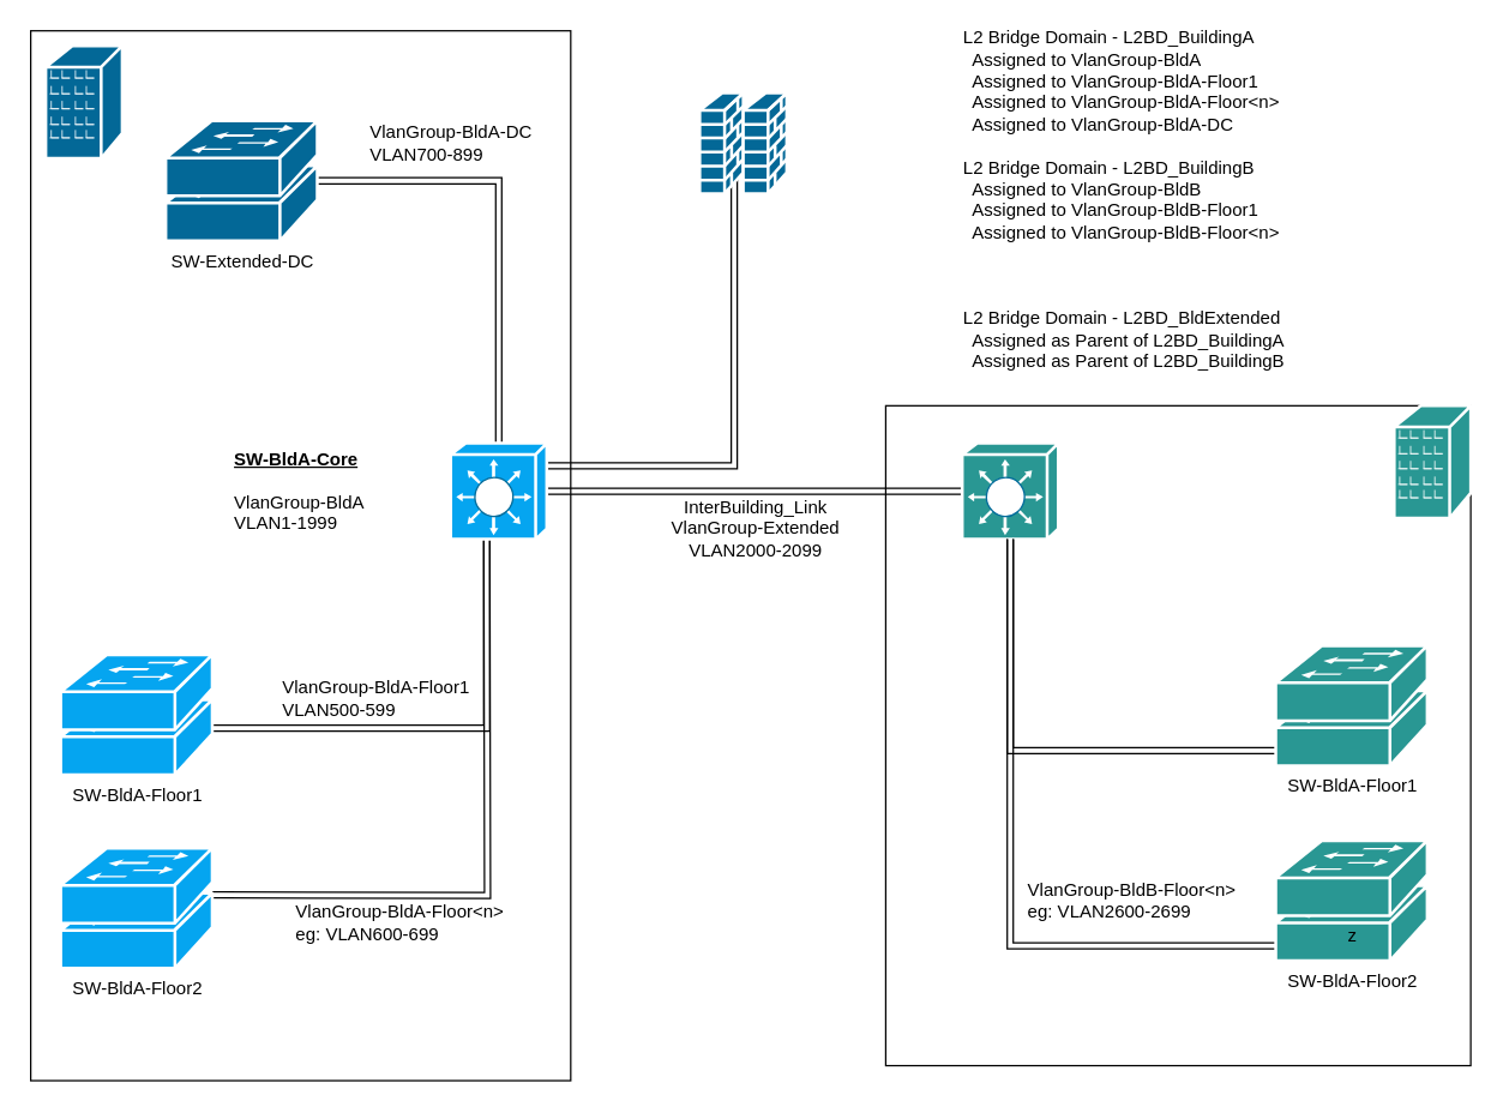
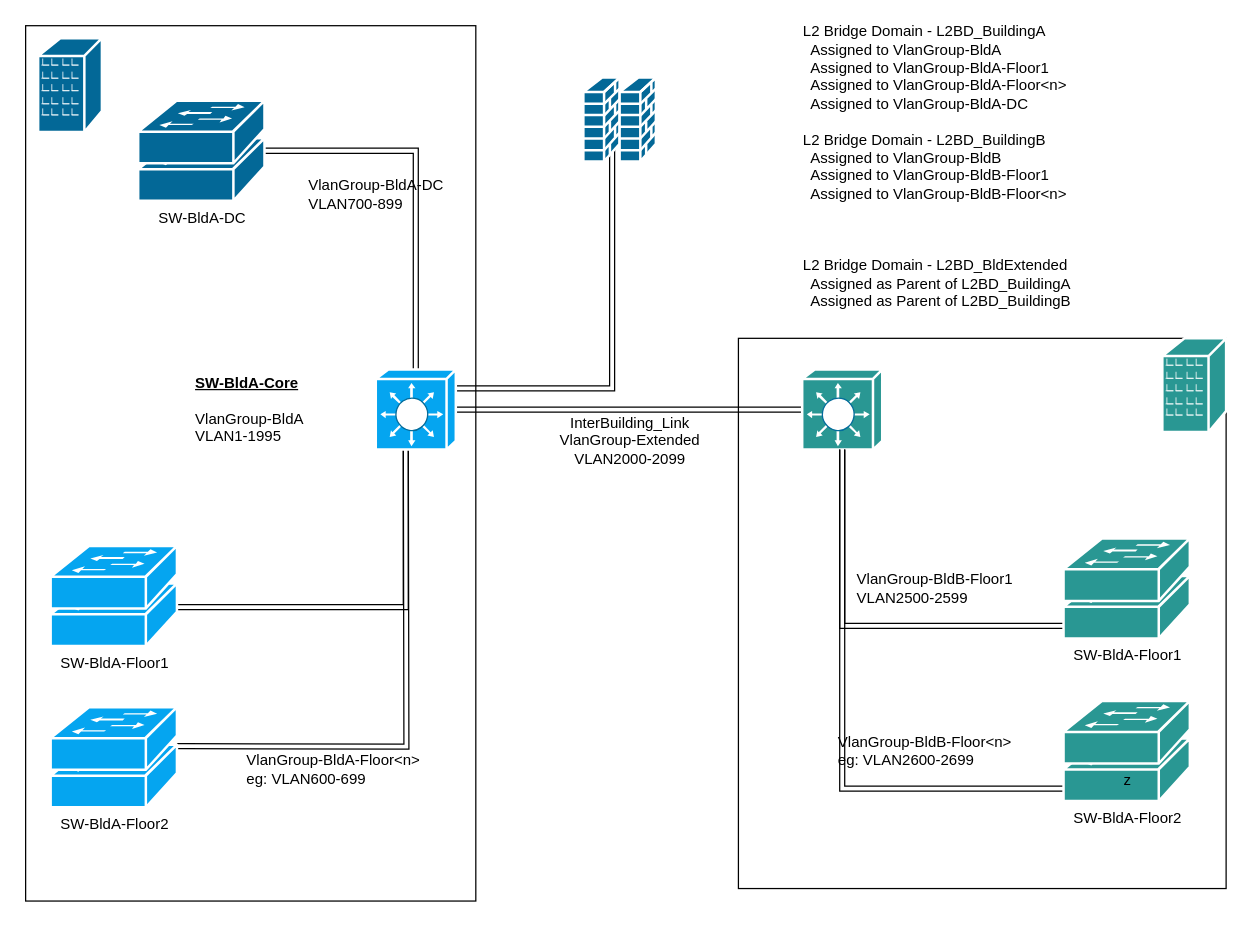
  <mxCell id="0" />
  <mxCell id="1" parent="0" />
  <mxCell id="2" value="" style="whiteSpace=wrap;html=1;shadow=0;" parent="1" vertex="1"><mxGeometry x="590" y="270" width="390" height="440" as="geometry" /></mxCell>
  <mxCell id="3" value="" style="whiteSpace=wrap;html=1;" parent="1" vertex="1"><mxGeometry x="20" y="20" width="360" height="700" as="geometry" /></mxCell>
  <mxCell id="4" style="edgeStyle=orthogonalEdgeStyle;rounded=0;orthogonalLoop=1;jettySize=auto;html=1;exitX=0.5;exitY=0.98;exitDx=0;exitDy=0;exitPerimeter=0;shape=link;" parent="1" source="7" edge="1"><mxGeometry relative="1" as="geometry"><mxPoint x="324" y="359" as="targetPoint" /><Array as="points"><mxPoint x="183" y="485" /><mxPoint x="324" y="485" /></Array></mxGeometry></mxCell>
  <mxCell id="5" value="" style="group;fillColor=#FFFFFF;" parent="1" vertex="1" connectable="0"><mxGeometry x="40" y="436" width="101" height="80" as="geometry" /></mxCell>
  <mxCell id="6" value="SW-BldA-Floor1" style="shape=mxgraph.cisco.switches.workgroup_switch;sketch=0;html=1;pointerEvents=1;dashed=0;fillColor=#05A5F0;strokeColor=#ffffff;strokeWidth=2;verticalLabelPosition=bottom;verticalAlign=top;align=center;outlineConnect=0;" parent="5" vertex="1"><mxGeometry y="30" width="101" height="50" as="geometry" /></mxCell>
  <mxCell id="7" value="" style="shape=mxgraph.cisco.switches.workgroup_switch;sketch=0;html=1;pointerEvents=1;dashed=0;fillColor=#05A5F0;strokeColor=#ffffff;strokeWidth=2;verticalLabelPosition=bottom;verticalAlign=top;align=center;outlineConnect=0;" parent="5" vertex="1"><mxGeometry width="101" height="50" as="geometry" /></mxCell>
  <mxCell id="8" style="edgeStyle=orthogonalEdgeStyle;shape=link;rounded=0;orthogonalLoop=1;jettySize=auto;html=1;exitX=0.5;exitY=0.98;exitDx=0;exitDy=0;exitPerimeter=0;" parent="1" edge="1"><mxGeometry relative="1" as="geometry"><mxPoint x="90.5" y="596" as="sourcePoint" /><mxPoint x="324" y="341" as="targetPoint" /></mxGeometry></mxCell>
  <mxCell id="9" value="" style="group;fillColor=#FFFFFF;" parent="1" vertex="1" connectable="0"><mxGeometry x="40" y="565" width="101" height="80" as="geometry" /></mxCell>
  <mxCell id="10" value="SW-BldA-Floor2" style="shape=mxgraph.cisco.switches.workgroup_switch;sketch=0;html=1;pointerEvents=1;dashed=0;fillColor=#05A5F0;strokeColor=#ffffff;strokeWidth=2;verticalLabelPosition=bottom;verticalAlign=top;align=center;outlineConnect=0;" parent="9" vertex="1"><mxGeometry y="30" width="101" height="50" as="geometry" /></mxCell>
  <mxCell id="11" value="" style="shape=mxgraph.cisco.switches.workgroup_switch;sketch=0;html=1;pointerEvents=1;dashed=0;fillColor=#05A5F0;strokeColor=#ffffff;strokeWidth=2;verticalLabelPosition=bottom;verticalAlign=top;align=center;outlineConnect=0;" parent="9" vertex="1"><mxGeometry width="101" height="50" as="geometry" /></mxCell>
  <mxCell id="12" style="edgeStyle=orthogonalEdgeStyle;shape=link;rounded=0;orthogonalLoop=1;jettySize=auto;html=1;exitX=1;exitY=0.5;exitDx=0;exitDy=0;exitPerimeter=0;" parent="1" source="13" target="38" edge="1"><mxGeometry relative="1" as="geometry"><Array as="points"><mxPoint x="489" y="104" /><mxPoint x="489" y="310" /></Array></mxGeometry></mxCell>
  <mxCell id="13" value="" style="shape=mxgraph.cisco.security.firewall;sketch=0;html=1;pointerEvents=1;dashed=0;fillColor=#036897;strokeColor=#ffffff;strokeWidth=2;verticalLabelPosition=bottom;verticalAlign=top;align=center;outlineConnect=0;" parent="1" vertex="1"><mxGeometry x="466" y="61.5" width="29" height="67" as="geometry" /></mxCell>
  <mxCell id="14" style="edgeStyle=orthogonalEdgeStyle;shape=link;rounded=0;orthogonalLoop=1;jettySize=auto;html=1;exitX=0;exitY=0.5;exitDx=0;exitDy=0;exitPerimeter=0;" parent="1" source="15" target="38" edge="1"><mxGeometry relative="1" as="geometry" /></mxCell>
  <mxCell id="15" value="" style="shape=mxgraph.cisco.switches.layer_3_switch;sketch=0;html=1;pointerEvents=1;dashed=0;fillColor=#299793;strokeColor=#ffffff;strokeWidth=2;verticalLabelPosition=bottom;verticalAlign=top;align=center;outlineConnect=0;shadow=0;" parent="1" vertex="1"><mxGeometry x="641" y="295" width="64" height="64" as="geometry" /></mxCell>
  <mxCell id="16" style="edgeStyle=orthogonalEdgeStyle;shape=link;rounded=0;orthogonalLoop=1;jettySize=auto;html=1;exitX=0.5;exitY=0.98;exitDx=0;exitDy=0;exitPerimeter=0;shadow=0;" parent="1" source="35" target="15" edge="1"><mxGeometry relative="1" as="geometry" /></mxCell>
  <mxCell id="17" style="edgeStyle=orthogonalEdgeStyle;shape=link;rounded=0;orthogonalLoop=1;jettySize=auto;html=1;exitX=0.5;exitY=0.98;exitDx=0;exitDy=0;exitPerimeter=0;shadow=0;" parent="1" source="20" target="15" edge="1"><mxGeometry relative="1" as="geometry" /></mxCell>
  <mxCell id="18" value="" style="group;shadow=0;fillColor=#FFFFFF;" parent="1" vertex="1" connectable="0"><mxGeometry x="850" y="430" width="101" height="80" as="geometry" /></mxCell>
  <mxCell id="19" value="SW-BldA-Floor1" style="shape=mxgraph.cisco.switches.workgroup_switch;sketch=0;html=1;pointerEvents=1;dashed=0;fillColor=#299793;strokeColor=#ffffff;strokeWidth=2;verticalLabelPosition=bottom;verticalAlign=top;align=center;outlineConnect=0;shadow=0;" parent="18" vertex="1"><mxGeometry y="30" width="101" height="50" as="geometry" /></mxCell>
  <mxCell id="20" value="" style="shape=mxgraph.cisco.switches.workgroup_switch;sketch=0;html=1;pointerEvents=1;dashed=0;fillColor=#299793;strokeColor=#ffffff;strokeWidth=2;verticalLabelPosition=bottom;verticalAlign=top;align=center;outlineConnect=0;shadow=0;" parent="18" vertex="1"><mxGeometry width="101" height="50" as="geometry" /></mxCell>
  <mxCell id="21" value="&lt;div align=&quot;left&quot;&gt;VlanGroup-BldA-Floor&amp;lt;n&amp;gt;&lt;/div&gt;&lt;div align=&quot;left&quot;&gt;eg: VLAN600-699&lt;br&gt;&lt;/div&gt;" style="text;html=1;align=left;verticalAlign=middle;resizable=0;points=[];autosize=1;strokeColor=none;fillColor=none;" parent="1" vertex="1"><mxGeometry x="195" y="600" width="160" height="30" as="geometry" /></mxCell>
- <mxCell id="22" value="&lt;div&gt;VlanGroup-BldA-Floor1&lt;/div&gt;&lt;div align=&quot;left&quot;&gt;VLAN500-599&lt;br&gt;&lt;/div&gt;" style="text;html=1;align=center;verticalAlign=middle;resizable=0;points=[];autosize=1;strokeColor=none;fillColor=none;" parent="1" vertex="1"><mxGeometry x="180" y="450" width="140" height="30" as="geometry" /></mxCell>
- <mxCell id="23" value="&lt;div align=&quot;left&quot;&gt;&lt;u&gt;&lt;b&gt;SW-BldA-Core&lt;/b&gt;&lt;/u&gt;&lt;/div&gt;&lt;div align=&quot;left&quot;&gt;&lt;br&gt;&lt;/div&gt;&lt;div align=&quot;left&quot;&gt;VlanGroup-BldA&lt;/div&gt;&lt;div align=&quot;left&quot;&gt;VLAN1-1999&lt;br&gt;&lt;/div&gt;" style="text;html=1;align=left;verticalAlign=middle;resizable=0;points=[];autosize=1;strokeColor=none;fillColor=none;" parent="1" vertex="1"><mxGeometry x="154" y="297" width="100" height="60" as="geometry" /></mxCell>
- <mxCell id="24" value="&lt;div align=&quot;left&quot;&gt;VlanGroup-BldB-Floor&amp;lt;n&amp;gt;&lt;/div&gt;&lt;div align=&quot;left&quot;&gt;eg: VLAN2600-2699&lt;br&gt;&lt;/div&gt;" style="text;html=1;align=left;verticalAlign=middle;resizable=0;points=[];autosize=1;strokeColor=none;fillColor=none;shadow=0;" parent="1" vertex="1"><mxGeometry x="683" y="585" width="160" height="30" as="geometry" /></mxCell>
+ <mxCell id="23" value="&lt;div align=&quot;left&quot;&gt;&lt;u&gt;&lt;b&gt;SW-BldA-Core&lt;/b&gt;&lt;/u&gt;&lt;/div&gt;&lt;div align=&quot;left&quot;&gt;&lt;br&gt;&lt;/div&gt;&lt;div align=&quot;left&quot;&gt;VlanGroup-BldA&lt;/div&gt;&lt;div align=&quot;left&quot;&gt;VLAN1-1995&lt;br&gt;&lt;/div&gt;" style="text;html=1;align=left;verticalAlign=middle;resizable=0;points=[];autosize=1;strokeColor=none;fillColor=none;" parent="1" vertex="1"><mxGeometry x="154" y="297" width="100" height="60" as="geometry" /></mxCell>
+ <mxCell id="24" value="&lt;div align=&quot;left&quot;&gt;VlanGroup-BldB-Floor&amp;lt;n&amp;gt;&lt;/div&gt;&lt;div align=&quot;left&quot;&gt;eg: VLAN2600-2699&lt;br&gt;&lt;/div&gt;" style="text;html=1;align=left;verticalAlign=middle;resizable=0;points=[];autosize=1;strokeColor=none;fillColor=none;shadow=0;" parent="1" vertex="1"><mxGeometry x="668" y="585" width="160" height="30" as="geometry" /></mxCell>
+ <mxCell id="25" value="&lt;div align=&quot;left&quot;&gt;VlanGroup-BldB-Floor1&lt;/div&gt;&lt;div align=&quot;left&quot;&gt;VLAN2500-2599&lt;br&gt;&lt;/div&gt;" style="text;html=1;align=left;verticalAlign=middle;resizable=0;points=[];autosize=1;strokeColor=none;fillColor=none;shadow=0;" parent="1" vertex="1"><mxGeometry x="683" y="455" width="140" height="30" as="geometry" /></mxCell>
  <mxCell id="26" style="edgeStyle=orthogonalEdgeStyle;shape=link;rounded=0;orthogonalLoop=1;jettySize=auto;html=1;exitX=0.5;exitY=0.98;exitDx=0;exitDy=0;exitPerimeter=0;" parent="1" source="29" target="38" edge="1"><mxGeometry relative="1" as="geometry"><Array as="points"><mxPoint x="191" y="120" /><mxPoint x="332" y="120" /></Array></mxGeometry></mxCell>
  <mxCell id="27" value="" style="group" parent="1" vertex="1" connectable="0"><mxGeometry x="110" y="80" width="101" height="80" as="geometry" /></mxCell>
- <mxCell id="28" value="SW-Extended-DC" style="shape=mxgraph.cisco.switches.workgroup_switch;sketch=0;html=1;pointerEvents=1;dashed=0;fillColor=#036897;strokeColor=#ffffff;strokeWidth=2;verticalLabelPosition=bottom;verticalAlign=top;align=center;outlineConnect=0;" parent="27" vertex="1"><mxGeometry y="30" width="101" height="50" as="geometry" /></mxCell>
+ <mxCell id="28" value="SW-BldA-DC" style="shape=mxgraph.cisco.switches.workgroup_switch;sketch=0;html=1;pointerEvents=1;dashed=0;fillColor=#036897;strokeColor=#ffffff;strokeWidth=2;verticalLabelPosition=bottom;verticalAlign=top;align=center;outlineConnect=0;" parent="27" vertex="1"><mxGeometry y="30" width="101" height="50" as="geometry" /></mxCell>
  <mxCell id="29" value="" style="shape=mxgraph.cisco.switches.workgroup_switch;sketch=0;html=1;pointerEvents=1;dashed=0;fillColor=#036897;strokeColor=#ffffff;strokeWidth=2;verticalLabelPosition=bottom;verticalAlign=top;align=center;outlineConnect=0;" parent="27" vertex="1"><mxGeometry width="101" height="50" as="geometry" /></mxCell>
- <mxCell id="30" value="&lt;div&gt;VlanGroup-BldA-DC&lt;/div&gt;&lt;div align=&quot;left&quot;&gt;VLAN700-899&lt;br&gt;&lt;/div&gt;" style="text;html=1;align=center;verticalAlign=middle;resizable=0;points=[];autosize=1;strokeColor=none;fillColor=none;" parent="1" vertex="1"><mxGeometry x="240" y="80" width="120" height="30" as="geometry" /></mxCell>
+ <mxCell id="30" value="&lt;div&gt;VlanGroup-BldA-DC&lt;/div&gt;&lt;div align=&quot;left&quot;&gt;VLAN700-899&lt;br&gt;&lt;/div&gt;" style="text;html=1;align=center;verticalAlign=middle;resizable=0;points=[];autosize=1;strokeColor=none;fillColor=none;" parent="1" vertex="1"><mxGeometry x="240" y="140" width="120" height="30" as="geometry" /></mxCell>
  <mxCell id="31" value="&lt;div&gt;InterBuilding_Link&lt;/div&gt;&lt;div&gt;VlanGroup-Extended&lt;/div&gt;&lt;div&gt;VLAN2000-2099&lt;br&gt;&lt;/div&gt;" style="text;html=1;align=center;verticalAlign=middle;resizable=0;points=[];autosize=1;strokeColor=none;fillColor=none;" parent="1" vertex="1"><mxGeometry x="438" y="327" width="130" height="50" as="geometry" /></mxCell>
  <mxCell id="32" value="" style="shape=mxgraph.cisco.buildings.branch_office;sketch=0;html=1;pointerEvents=1;dashed=0;fillColor=#036897;strokeColor=#ffffff;strokeWidth=2;verticalLabelPosition=bottom;verticalAlign=top;align=center;outlineConnect=0;" parent="1" vertex="1"><mxGeometry x="30" y="30" width="51" height="75" as="geometry" /></mxCell>
  <mxCell id="33" value="" style="shape=mxgraph.cisco.security.firewall;sketch=0;html=1;pointerEvents=1;dashed=0;fillColor=#036897;strokeColor=#ffffff;strokeWidth=2;verticalLabelPosition=bottom;verticalAlign=top;align=center;outlineConnect=0;" parent="1" vertex="1"><mxGeometry x="495" y="61.5" width="29" height="67" as="geometry" /></mxCell>
  <mxCell id="34" value="SW-BldA-Floor2" style="shape=mxgraph.cisco.switches.workgroup_switch;sketch=0;html=1;pointerEvents=1;dashed=0;fillColor=#299793;strokeColor=#ffffff;strokeWidth=2;verticalLabelPosition=bottom;verticalAlign=top;align=center;outlineConnect=0;shadow=0;" parent="1" vertex="1"><mxGeometry x="850" y="590" width="101" height="50" as="geometry" /></mxCell>
  <mxCell id="35" value="z" style="shape=mxgraph.cisco.switches.workgroup_switch;sketch=0;html=1;pointerEvents=1;dashed=0;fillColor=#299793;strokeColor=#ffffff;strokeWidth=2;verticalLabelPosition=bottom;verticalAlign=top;align=center;outlineConnect=0;shadow=0;" parent="1" vertex="1"><mxGeometry x="850" y="560" width="101" height="50" as="geometry" /></mxCell>
  <mxCell id="36" value="" style="shape=mxgraph.cisco.buildings.branch_office;sketch=0;html=1;pointerEvents=1;dashed=0;fillColor=#299793;strokeColor=#ffffff;strokeWidth=2;verticalLabelPosition=bottom;verticalAlign=top;align=center;outlineConnect=0;shadow=0;" parent="1" vertex="1"><mxGeometry x="929" y="270" width="51" height="75" as="geometry" /></mxCell>
  <mxCell id="37" value="&lt;div align=&quot;left&quot;&gt;L2 Bridge Domain - L2BD_BuildingA &lt;br&gt;&lt;/div&gt;&lt;div align=&quot;left&quot;&gt;&amp;nbsp; Assigned to VlanGroup-BldA&lt;/div&gt;&lt;div align=&quot;left&quot;&gt;&amp;nbsp; Assigned to VlanGroup-BldA-Floor1&lt;/div&gt;&lt;div align=&quot;left&quot;&gt;&amp;nbsp; Assigned to VlanGroup-BldA-Floor&amp;lt;n&amp;gt;&lt;/div&gt;&lt;div align=&quot;left&quot;&gt;&amp;nbsp; Assigned to VlanGroup-BldA-DC&lt;/div&gt;&lt;div align=&quot;left&quot;&gt;&amp;nbsp; &lt;br&gt;&lt;/div&gt;&lt;div align=&quot;left&quot;&gt;&lt;div align=&quot;left&quot;&gt;L2 Bridge Domain - L2BD_BuildingB&lt;br&gt;&lt;/div&gt;&lt;div align=&quot;left&quot;&gt;&lt;div align=&quot;left&quot;&gt;&amp;nbsp; Assigned to VlanGroup-BldB&lt;/div&gt;&lt;div align=&quot;left&quot;&gt;&amp;nbsp; Assigned to VlanGroup-BldB-Floor1&lt;/div&gt;&lt;div align=&quot;left&quot;&gt;&amp;nbsp; Assigned to VlanGroup-BldB-Floor&amp;lt;n&amp;gt;&lt;/div&gt;&lt;div align=&quot;left&quot;&gt;&lt;br&gt;&lt;/div&gt;&lt;div align=&quot;left&quot;&gt;&lt;br&gt;&lt;/div&gt;&lt;div align=&quot;left&quot;&gt;&lt;br&gt;&lt;/div&gt;&lt;div align=&quot;left&quot;&gt;L2 Bridge Domain - L2BD_BldExtended&lt;/div&gt;&lt;div align=&quot;left&quot;&gt;&amp;nbsp; Assigned as Parent of L2BD_BuildingA&lt;/div&gt;&lt;div align=&quot;left&quot;&gt;&amp;nbsp; Assigned as Parent of L2BD_BuildingB&lt;/div&gt;&lt;/div&gt;&lt;div align=&quot;left&quot;&gt;&lt;br&gt;&lt;/div&gt;&lt;/div&gt;" style="whiteSpace=wrap;html=1;shadow=0;strokeColor=default;strokeWidth=5;fillColor=#FFFFFF;gradientColor=#ffffff;opacity=0;align=left;" parent="1" vertex="1"><mxGeometry x="640" y="20" width="280" height="240" as="geometry" /></mxCell>
  <mxCell id="38" value="" style="shape=mxgraph.cisco.switches.layer_3_switch;sketch=0;html=1;pointerEvents=1;dashed=0;fillColor=#05A5F0;strokeColor=#ffffff;strokeWidth=2;verticalLabelPosition=bottom;verticalAlign=top;align=center;outlineConnect=0;" parent="1" vertex="1"><mxGeometry x="300" y="295" width="64" height="64" as="geometry" /></mxCell>
